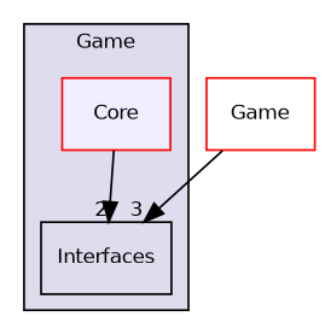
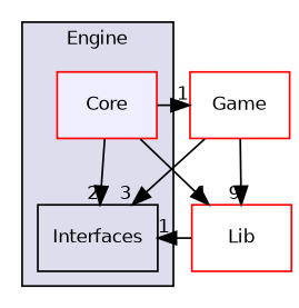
  digraph {
    compound=true
    node [fontname=Helvetica fontsize=10 shape=box color=red fillcolor=white style=filled]
    edge [headlabel=1 labeldistance=1.5 labelfontname=Helvetica labelfontsize=10]
    n1 [label=Interfaces color="" fillcolor="" style=""]
    n2 [fillcolor="#eeeeff" label=Core pencolor=black]
+   n3 [label=Lib]
    n4 [label=Game]
    subgraph cluster_1 {
      bgcolor="#ddddee"
      fontname=Helvetica
      fontsize=10
-     label=Game
+     label=Engine
      pencolor=black
      n1
      n2
    }
    n2 -> n1 [headlabel=2]
+   n2 -> n3
+   n2 -> n4
+   n3 -> n1
    n4 -> n1 [headlabel=3]
+   n4 -> n3 [headlabel=9]
  }
